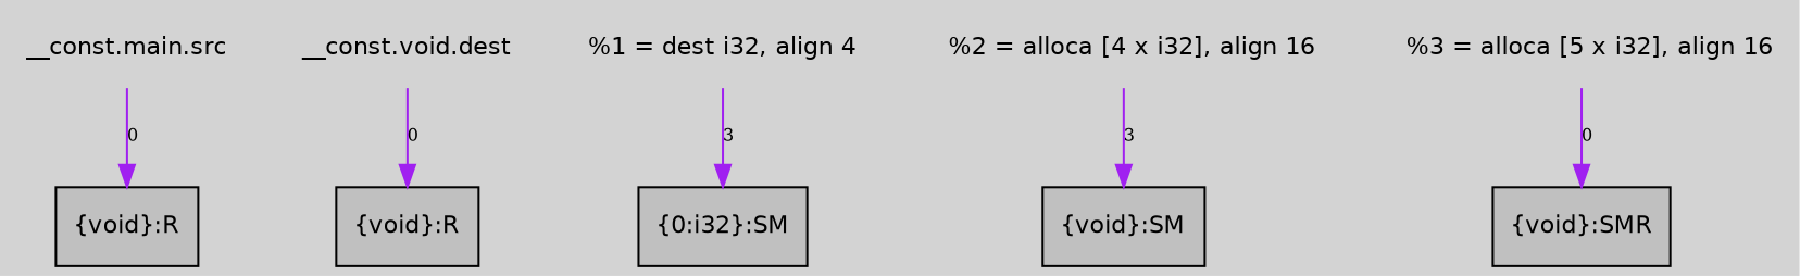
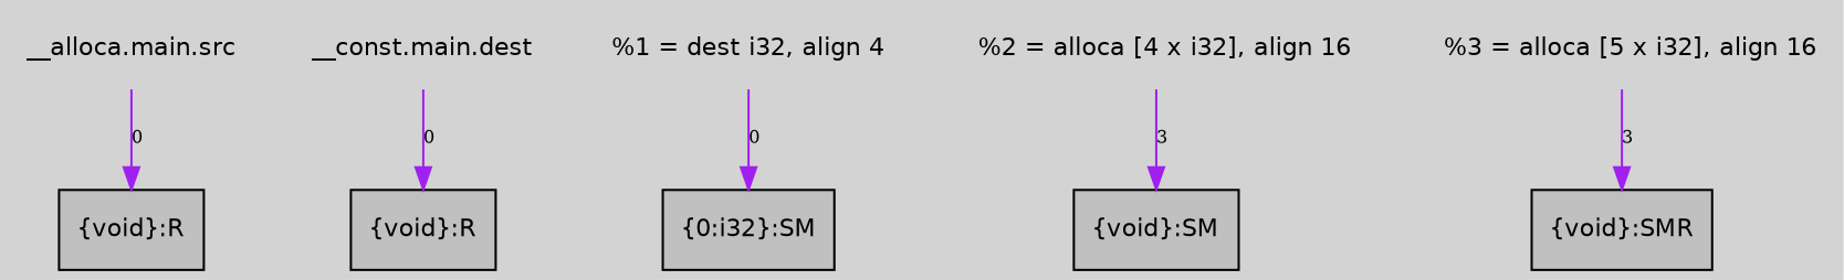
  digraph {
    bgcolor=lightgray
    fontname=Helvetica
    node [fontname=Helvetica fontsize=11 shape=record]
    edge [arrowtail=tee color=purple fontsize=8]
    n1 [fillcolor=gray label="{\{void\}:R}" style=filled]
    n2 [fillcolor=gray label="{\{void\}:R}" style=filled]
    n3 [fillcolor=gray label="{\{0:i32\}:SM}" style=filled]
    n4 [fillcolor=gray label="{\{void\}:SM}" style=filled]
    n5 [fillcolor=gray label="{\{void\}:SMR}" style=filled]
-   n6 [label="__const.void.dest" shape=plaintext]
+   n6 [label="__const.main.dest" shape=plaintext]
    n7 [label="%1 = dest i32, align 4" shape=plaintext]
-   n8 [label="__const.main.src" shape=plaintext]
+   n8 [label="__alloca.main.src" shape=plaintext]
    n9 [label="  %2 = alloca [4 x i32], align 16" shape=plaintext]
    n10 [label="  %3 = alloca [5 x i32], align 16" shape=plaintext]
    n6 -> n2 [label=0]
-   n7 -> n3 [label=3]
+   n7 -> n3 [label=0]
    n8 -> n1 [label=0]
    n9 -> n4 [label=3]
-   n10 -> n5 [label=0]
+   n10 -> n5 [label=3]
  }
